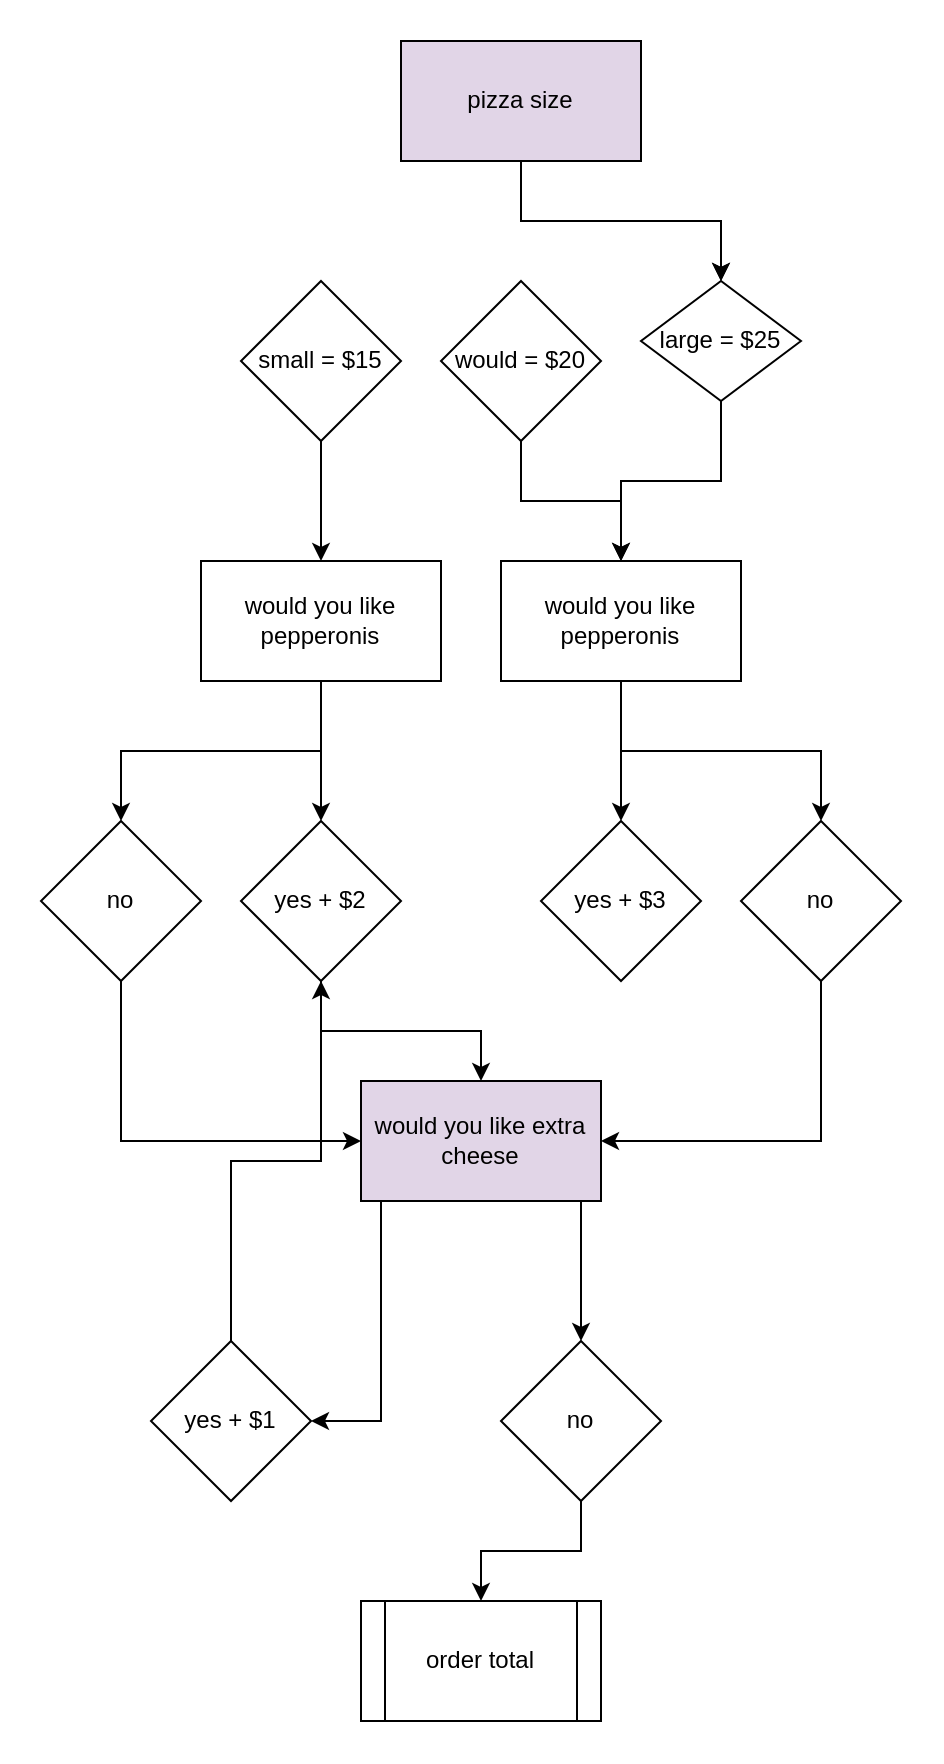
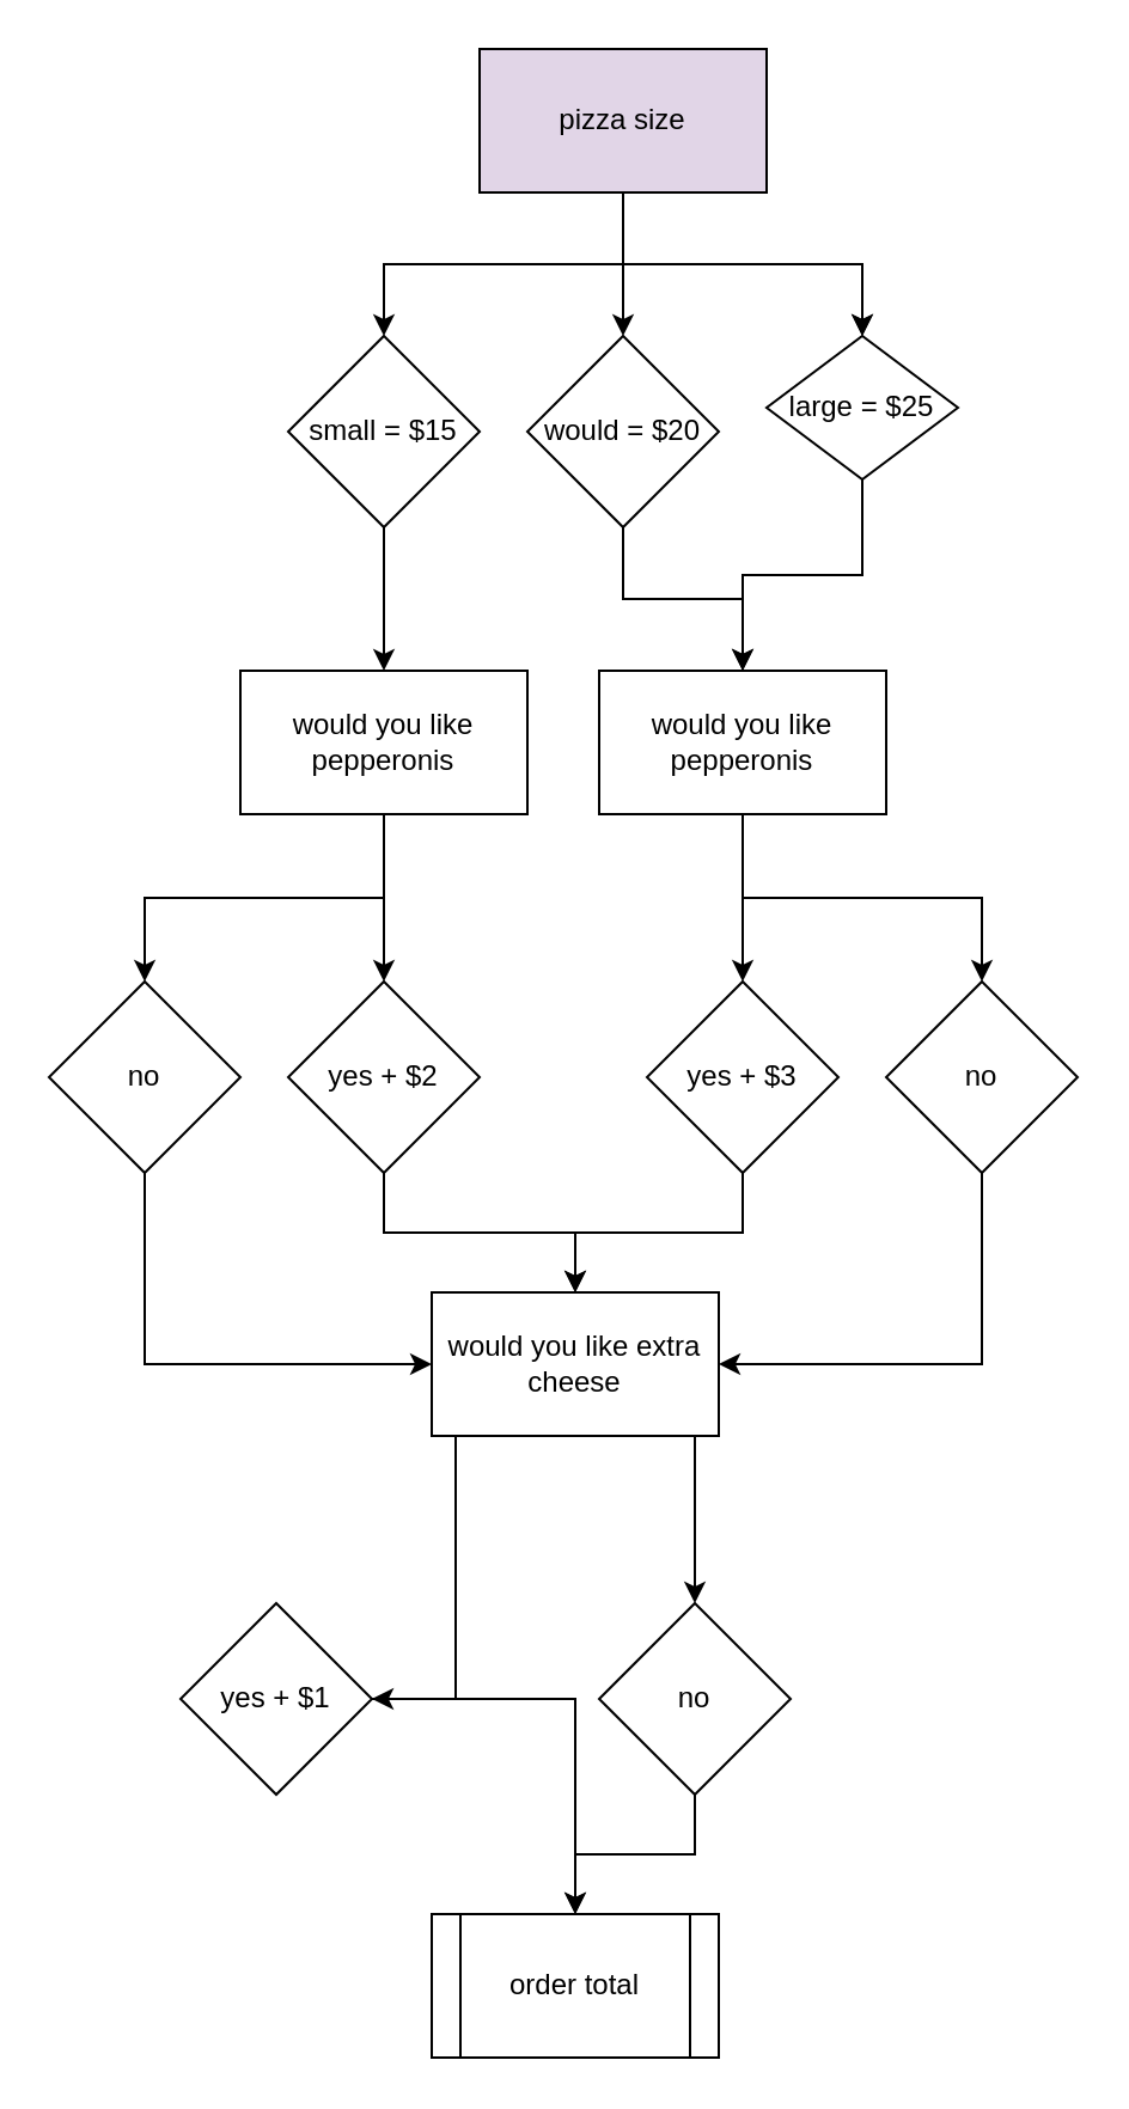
  <mxCell id="0" />
  <mxCell id="1" parent="0" />
  <mxCell id="2" value="" style="edgeStyle=orthogonalEdgeStyle;rounded=0;orthogonalLoop=1;jettySize=auto;html=1;" edge="1" parent="1" source="6" target="8"><mxGeometry relative="1" as="geometry" /></mxCell>
  <mxCell id="3" value="" style="edgeStyle=orthogonalEdgeStyle;rounded=0;orthogonalLoop=1;jettySize=auto;html=1;" edge="1" parent="1" source="6" target="8"><mxGeometry relative="1" as="geometry" /></mxCell>
+ <mxCell id="4" value="" style="edgeStyle=orthogonalEdgeStyle;rounded=0;orthogonalLoop=1;jettySize=auto;html=1;" edge="1" parent="1" source="6" target="10"><mxGeometry relative="1" as="geometry" /></mxCell>
+ <mxCell id="5" value="" style="edgeStyle=orthogonalEdgeStyle;rounded=0;orthogonalLoop=1;jettySize=auto;html=1;" edge="1" parent="1" source="6" target="12"><mxGeometry relative="1" as="geometry" /></mxCell>
  <mxCell id="6" value="pizza size" style="rounded=0;whiteSpace=wrap;html=1;fillColor=#e1d5e7;" vertex="1" parent="1"><mxGeometry x="200" y="20" width="120" height="60" as="geometry" /></mxCell>
  <mxCell id="7" style="edgeStyle=orthogonalEdgeStyle;rounded=0;orthogonalLoop=1;jettySize=auto;html=1;" edge="1" parent="1" source="8" target="15"><mxGeometry relative="1" as="geometry" /></mxCell>
  <mxCell id="8" value="large = $25" style="rhombus;whiteSpace=wrap;html=1;rounded=0;direction=south;" vertex="1" parent="1"><mxGeometry x="320" y="140" width="80" height="60" as="geometry" /></mxCell>
  <mxCell id="9" value="" style="edgeStyle=orthogonalEdgeStyle;rounded=0;orthogonalLoop=1;jettySize=auto;html=1;" edge="1" parent="1" source="10" target="20"><mxGeometry relative="1" as="geometry" /></mxCell>
  <mxCell id="10" value="small = $15" style="rhombus;whiteSpace=wrap;html=1;rounded=0;" vertex="1" parent="1"><mxGeometry x="120" y="140" width="80" height="80" as="geometry" /></mxCell>
  <mxCell id="11" value="" style="edgeStyle=orthogonalEdgeStyle;rounded=0;orthogonalLoop=1;jettySize=auto;html=1;" edge="1" parent="1" source="12" target="15"><mxGeometry relative="1" as="geometry" /></mxCell>
  <mxCell id="12" value="would = $20" style="rhombus;whiteSpace=wrap;html=1;rounded=0;" vertex="1" parent="1"><mxGeometry x="220" y="140" width="80" height="80" as="geometry" /></mxCell>
  <mxCell id="13" value="" style="edgeStyle=orthogonalEdgeStyle;rounded=0;orthogonalLoop=1;jettySize=auto;html=1;" edge="1" parent="1" source="15" target="17"><mxGeometry relative="1" as="geometry" /></mxCell>
  <mxCell id="14" value="" style="edgeStyle=orthogonalEdgeStyle;rounded=0;orthogonalLoop=1;jettySize=auto;html=1;" edge="1" parent="1" source="15" target="29"><mxGeometry relative="1" as="geometry" /></mxCell>
  <mxCell id="15" value="would you like pepperonis" style="whiteSpace=wrap;html=1;rounded=0;" vertex="1" parent="1"><mxGeometry x="250" y="280" width="120" height="60" as="geometry" /></mxCell>
+ <mxCell id="16" style="edgeStyle=orthogonalEdgeStyle;rounded=0;orthogonalLoop=1;jettySize=auto;html=1;entryX=0.5;entryY=0;entryDx=0;entryDy=0;" edge="1" parent="1" source="17" target="25"><mxGeometry relative="1" as="geometry" /></mxCell>
  <mxCell id="17" value="yes + $3" style="rhombus;whiteSpace=wrap;html=1;rounded=0;" vertex="1" parent="1"><mxGeometry x="270" y="410" width="80" height="80" as="geometry" /></mxCell>
  <mxCell id="18" value="" style="edgeStyle=orthogonalEdgeStyle;rounded=0;orthogonalLoop=1;jettySize=auto;html=1;" edge="1" parent="1" source="20" target="22"><mxGeometry relative="1" as="geometry" /></mxCell>
  <mxCell id="19" value="" style="edgeStyle=orthogonalEdgeStyle;rounded=0;orthogonalLoop=1;jettySize=auto;html=1;" edge="1" parent="1" source="20" target="31"><mxGeometry relative="1" as="geometry" /></mxCell>
  <mxCell id="20" value="would you like pepperonis" style="whiteSpace=wrap;html=1;rounded=0;" vertex="1" parent="1"><mxGeometry x="100" y="280" width="120" height="60" as="geometry" /></mxCell>
  <mxCell id="21" value="" style="edgeStyle=orthogonalEdgeStyle;rounded=0;orthogonalLoop=1;jettySize=auto;html=1;" edge="1" parent="1" source="22" target="25"><mxGeometry relative="1" as="geometry" /></mxCell>
  <mxCell id="22" value="yes + $2" style="rhombus;whiteSpace=wrap;html=1;rounded=0;" vertex="1" parent="1"><mxGeometry x="120" y="410" width="80" height="80" as="geometry" /></mxCell>
  <mxCell id="23" value="" style="edgeStyle=orthogonalEdgeStyle;rounded=0;orthogonalLoop=1;jettySize=auto;html=1;" edge="1" parent="1" source="25" target="27"><mxGeometry relative="1" as="geometry"><Array as="points"><mxPoint x="190" y="620" /><mxPoint x="190" y="620" /></Array></mxGeometry></mxCell>
  <mxCell id="24" style="edgeStyle=orthogonalEdgeStyle;rounded=0;orthogonalLoop=1;jettySize=auto;html=1;entryX=0.5;entryY=0;entryDx=0;entryDy=0;" edge="1" parent="1" source="25" target="33"><mxGeometry relative="1" as="geometry"><Array as="points"><mxPoint x="290" y="630" /><mxPoint x="290" y="630" /></Array></mxGeometry></mxCell>
- <mxCell id="25" value="would you like extra cheese" style="whiteSpace=wrap;html=1;rounded=0;fillColor=#e1d5e7;" vertex="1" parent="1"><mxGeometry x="180" y="540" width="120" height="60" as="geometry" /></mxCell>
- <mxCell id="26" style="edgeStyle=orthogonalEdgeStyle;rounded=0;orthogonalLoop=1;jettySize=auto;html=1;" edge="1" parent="1" source="27" target="22"><mxGeometry relative="1" as="geometry" /></mxCell>
+ <mxCell id="25" value="would you like extra cheese" style="whiteSpace=wrap;html=1;rounded=0;" vertex="1" parent="1"><mxGeometry x="180" y="540" width="120" height="60" as="geometry" /></mxCell>
+ <mxCell id="26" style="edgeStyle=orthogonalEdgeStyle;rounded=0;orthogonalLoop=1;jettySize=auto;html=1;entryX=0.5;entryY=0;entryDx=0;entryDy=0;" edge="1" parent="1" source="27" target="34"><mxGeometry relative="1" as="geometry" /></mxCell>
  <mxCell id="27" value="yes + $1" style="rhombus;whiteSpace=wrap;html=1;rounded=0;" vertex="1" parent="1"><mxGeometry x="75" y="670" width="80" height="80" as="geometry" /></mxCell>
  <mxCell id="28" style="edgeStyle=orthogonalEdgeStyle;rounded=0;orthogonalLoop=1;jettySize=auto;html=1;entryX=1;entryY=0.5;entryDx=0;entryDy=0;" edge="1" parent="1" source="29" target="25"><mxGeometry relative="1" as="geometry"><mxPoint x="410" y="570" as="targetPoint" /><Array as="points"><mxPoint x="410" y="570" /></Array></mxGeometry></mxCell>
  <mxCell id="29" value="no" style="rhombus;whiteSpace=wrap;html=1;rounded=0;" vertex="1" parent="1"><mxGeometry x="370" y="410" width="80" height="80" as="geometry" /></mxCell>
  <mxCell id="30" style="edgeStyle=orthogonalEdgeStyle;rounded=0;orthogonalLoop=1;jettySize=auto;html=1;entryX=0;entryY=0.5;entryDx=0;entryDy=0;" edge="1" parent="1" source="31" target="25"><mxGeometry relative="1" as="geometry"><Array as="points"><mxPoint x="60" y="570" /></Array></mxGeometry></mxCell>
  <mxCell id="31" value="no" style="rhombus;whiteSpace=wrap;html=1;rounded=0;" vertex="1" parent="1"><mxGeometry x="20" y="410" width="80" height="80" as="geometry" /></mxCell>
  <mxCell id="32" style="edgeStyle=orthogonalEdgeStyle;rounded=0;orthogonalLoop=1;jettySize=auto;html=1;entryX=0.5;entryY=0;entryDx=0;entryDy=0;" edge="1" parent="1" source="33" target="34"><mxGeometry relative="1" as="geometry" /></mxCell>
  <mxCell id="33" value="no" style="rhombus;whiteSpace=wrap;html=1;" vertex="1" parent="1"><mxGeometry x="250" y="670" width="80" height="80" as="geometry" /></mxCell>
  <mxCell id="34" value="order total" style="shape=process;whiteSpace=wrap;html=1;backgroundOutline=1;" vertex="1" parent="1"><mxGeometry x="180" y="800" width="120" height="60" as="geometry" /></mxCell>
